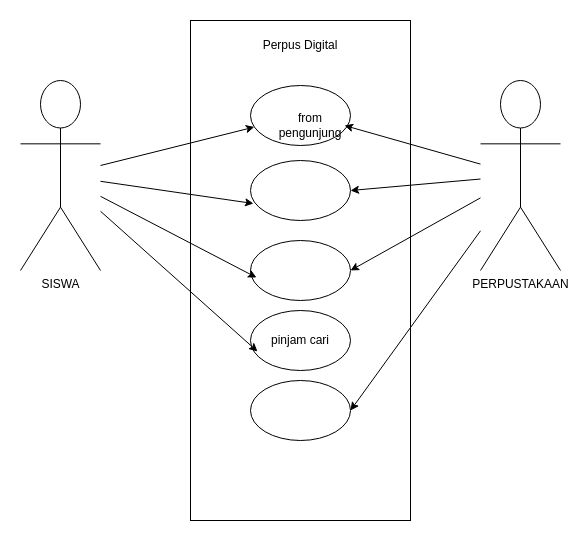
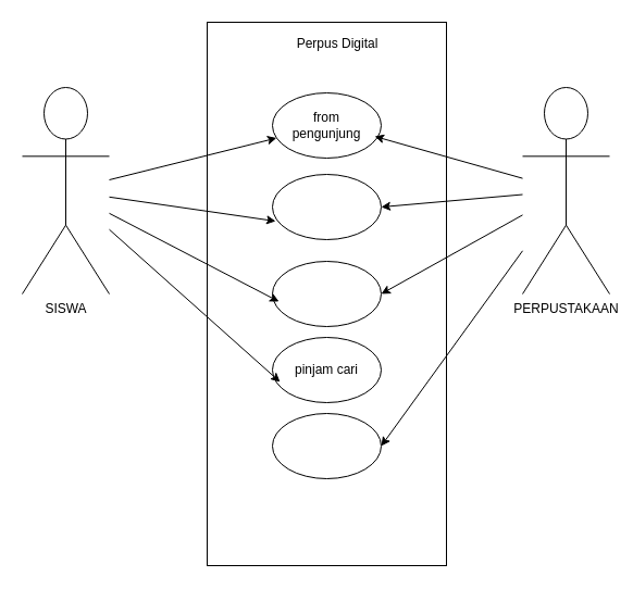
  <mxCell id="0" />
  <mxCell id="1" parent="0" />
  <mxCell id="2" value="SISWA" style="shape=umlActor;verticalLabelPosition=bottom;verticalAlign=top;html=1;outlineConnect=0;" vertex="1" parent="1"><mxGeometry x="20" y="80" width="80" height="190" as="geometry" /></mxCell>
  <mxCell id="3" value="" style="rounded=0;whiteSpace=wrap;html=1;" vertex="1" parent="1"><mxGeometry x="190" y="20" width="220" height="500" as="geometry" /></mxCell>
  <mxCell id="4" value="&lt;div&gt;PERPUSTAKAAN&lt;/div&gt;" style="shape=umlActor;verticalLabelPosition=bottom;verticalAlign=top;html=1;outlineConnect=0;" vertex="1" parent="1"><mxGeometry x="480" y="80" width="80" height="190" as="geometry" /></mxCell>
  <mxCell id="5" value="" style="ellipse;whiteSpace=wrap;html=1;" vertex="1" parent="1"><mxGeometry x="250" y="85" width="100" height="60" as="geometry" /></mxCell>
  <mxCell id="6" value="" style="ellipse;whiteSpace=wrap;html=1;" vertex="1" parent="1"><mxGeometry x="250" y="380" width="100" height="60" as="geometry" /></mxCell>
  <mxCell id="7" value="" style="ellipse;whiteSpace=wrap;html=1;" vertex="1" parent="1"><mxGeometry x="250" y="240" width="100" height="60" as="geometry" /></mxCell>
- <mxCell id="8" value="from pengunjung" style="text;html=1;align=center;verticalAlign=middle;whiteSpace=wrap;rounded=0;" vertex="1" parent="1"><mxGeometry x="280" y="110" width="60" height="30" as="geometry" /></mxCell>
+ <mxCell id="8" value="from pengunjung" style="text;html=1;align=center;verticalAlign=middle;whiteSpace=wrap;rounded=0;" vertex="1" parent="1"><mxGeometry x="270" y="100" width="60" height="30" as="geometry" /></mxCell>
  <mxCell id="9" value="" style="ellipse;whiteSpace=wrap;html=1;" vertex="1" parent="1"><mxGeometry x="250" y="160" width="100" height="60" as="geometry" /></mxCell>
  <mxCell id="10" value="" style="endArrow=classic;html=1;rounded=0;" edge="1" parent="1" source="2" target="5"><mxGeometry width="50" height="50" relative="1" as="geometry"><mxPoint x="360" y="310" as="sourcePoint" /><mxPoint x="410" y="260" as="targetPoint" /></mxGeometry></mxCell>
  <mxCell id="11" value="" style="endArrow=classic;html=1;rounded=0;entryX=0.03;entryY=0.717;entryDx=0;entryDy=0;entryPerimeter=0;" edge="1" parent="1" source="2" target="9"><mxGeometry width="50" height="50" relative="1" as="geometry"><mxPoint x="150" y="230" as="sourcePoint" /><mxPoint x="308" y="168" as="targetPoint" /></mxGeometry></mxCell>
  <mxCell id="12" value="" style="endArrow=classic;html=1;rounded=0;entryX=0.06;entryY=0.617;entryDx=0;entryDy=0;entryPerimeter=0;" edge="1" parent="1" source="2" target="7"><mxGeometry width="50" height="50" relative="1" as="geometry"><mxPoint x="140" y="240" as="sourcePoint" /><mxPoint x="298" y="178" as="targetPoint" /></mxGeometry></mxCell>
  <mxCell id="13" value="" style="endArrow=classic;html=1;rounded=0;entryX=0.94;entryY=0.667;entryDx=0;entryDy=0;entryPerimeter=0;" edge="1" parent="1" source="4" target="5"><mxGeometry width="50" height="50" relative="1" as="geometry"><mxPoint x="360" y="310" as="sourcePoint" /><mxPoint x="410" y="260" as="targetPoint" /></mxGeometry></mxCell>
  <mxCell id="14" value="" style="endArrow=classic;html=1;rounded=0;entryX=1;entryY=0.5;entryDx=0;entryDy=0;" edge="1" parent="1" source="4" target="9"><mxGeometry width="50" height="50" relative="1" as="geometry"><mxPoint x="570" y="40" as="sourcePoint" /><mxPoint x="434" y="-26" as="targetPoint" /></mxGeometry></mxCell>
  <mxCell id="15" value="" style="endArrow=classic;html=1;rounded=0;entryX=1;entryY=0.5;entryDx=0;entryDy=0;" edge="1" parent="1" source="4" target="7"><mxGeometry width="50" height="50" relative="1" as="geometry"><mxPoint x="490" y="320" as="sourcePoint" /><mxPoint x="354" y="254" as="targetPoint" /></mxGeometry></mxCell>
  <mxCell id="16" value="" style="endArrow=classic;html=1;rounded=0;entryX=1;entryY=0.5;entryDx=0;entryDy=0;" edge="1" parent="1" source="4" target="6"><mxGeometry width="50" height="50" relative="1" as="geometry"><mxPoint x="470" y="350" as="sourcePoint" /><mxPoint x="334" y="284" as="targetPoint" /></mxGeometry></mxCell>
  <mxCell id="17" value="" style="ellipse;whiteSpace=wrap;html=1;" vertex="1" parent="1"><mxGeometry x="250" y="310" width="100" height="60" as="geometry" /></mxCell>
  <mxCell id="18" value="pinjam cari" style="text;html=1;align=center;verticalAlign=middle;whiteSpace=wrap;rounded=0;" vertex="1" parent="1"><mxGeometry x="265" y="325" width="70" height="30" as="geometry" /></mxCell>
  <mxCell id="19" value="" style="endArrow=classic;html=1;rounded=0;entryX=0.07;entryY=0.683;entryDx=0;entryDy=0;entryPerimeter=0;" edge="1" parent="1" source="2" target="17"><mxGeometry width="50" height="50" relative="1" as="geometry"><mxPoint x="110" y="260" as="sourcePoint" /><mxPoint x="266" y="317" as="targetPoint" /></mxGeometry></mxCell>
- <mxCell id="20" value="Perpus Digital" style="text;html=1;align=center;verticalAlign=middle;whiteSpace=wrap;rounded=0;" vertex="1" parent="1"><mxGeometry x="260" y="30" width="80" height="30" as="geometry" /></mxCell>
+ <mxCell id="20" value="Perpus Digital" style="text;html=1;align=center;verticalAlign=middle;whiteSpace=wrap;rounded=0;" vertex="1" parent="1"><mxGeometry x="270" y="25" width="80" height="30" as="geometry" /></mxCell>
